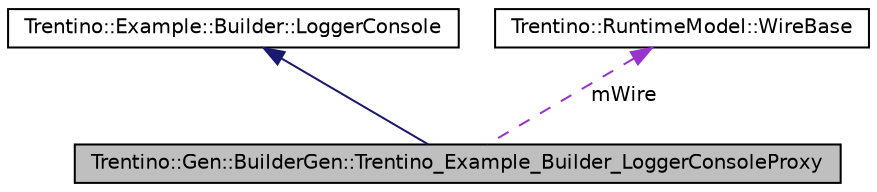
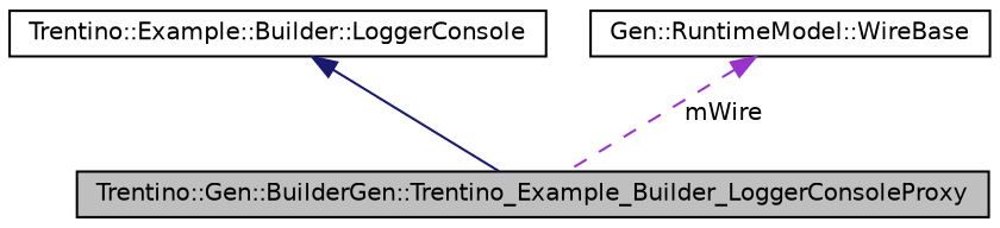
  digraph {
    node [color=black fillcolor=white fontname=Helvetica fontsize=10 shape=record style=filled]
    edge [dir=back fontname=Helvetica fontsize=10 labelfontname=Helvetica labelfontsize=10]
    n1 [fillcolor=grey75 fontcolor=black height=0.2 label="Trentino::Gen::BuilderGen::Trentino_Example_Builder_LoggerConsoleProxy" width=0.4]
    n2 [height=0.2 label="Trentino::Example::Builder::LoggerConsole" width=0.4]
-   n3 [height=0.2 label="Trentino::RuntimeModel::WireBase" width=0.4]
+   n3 [height=0.2 label="Gen::RuntimeModel::WireBase" width=0.4]
    n2 -> n1 [color=midnightblue style=solid]
    n3 -> n1 [color=darkorchid3 label=" mWire" style=dashed]
  }
